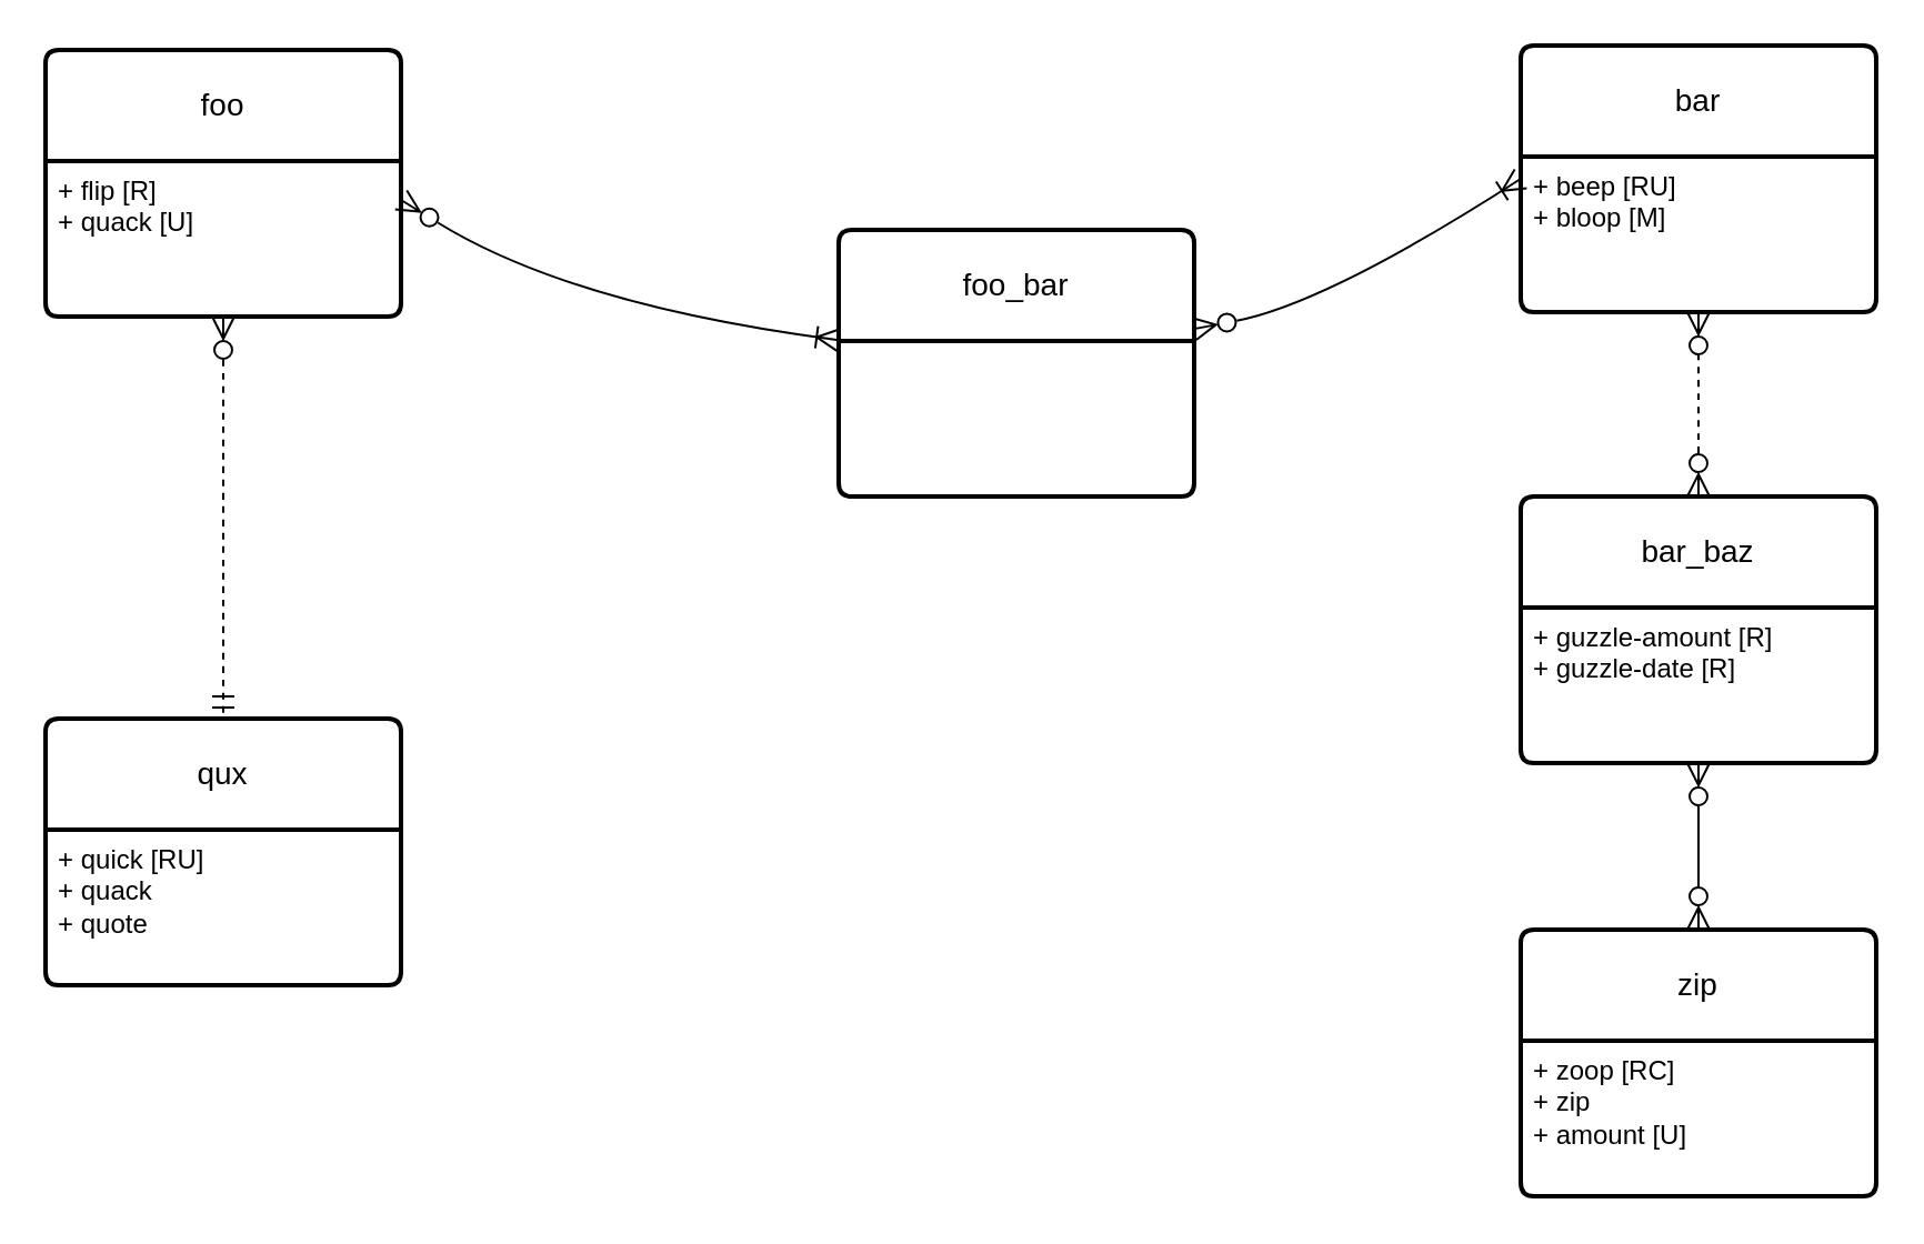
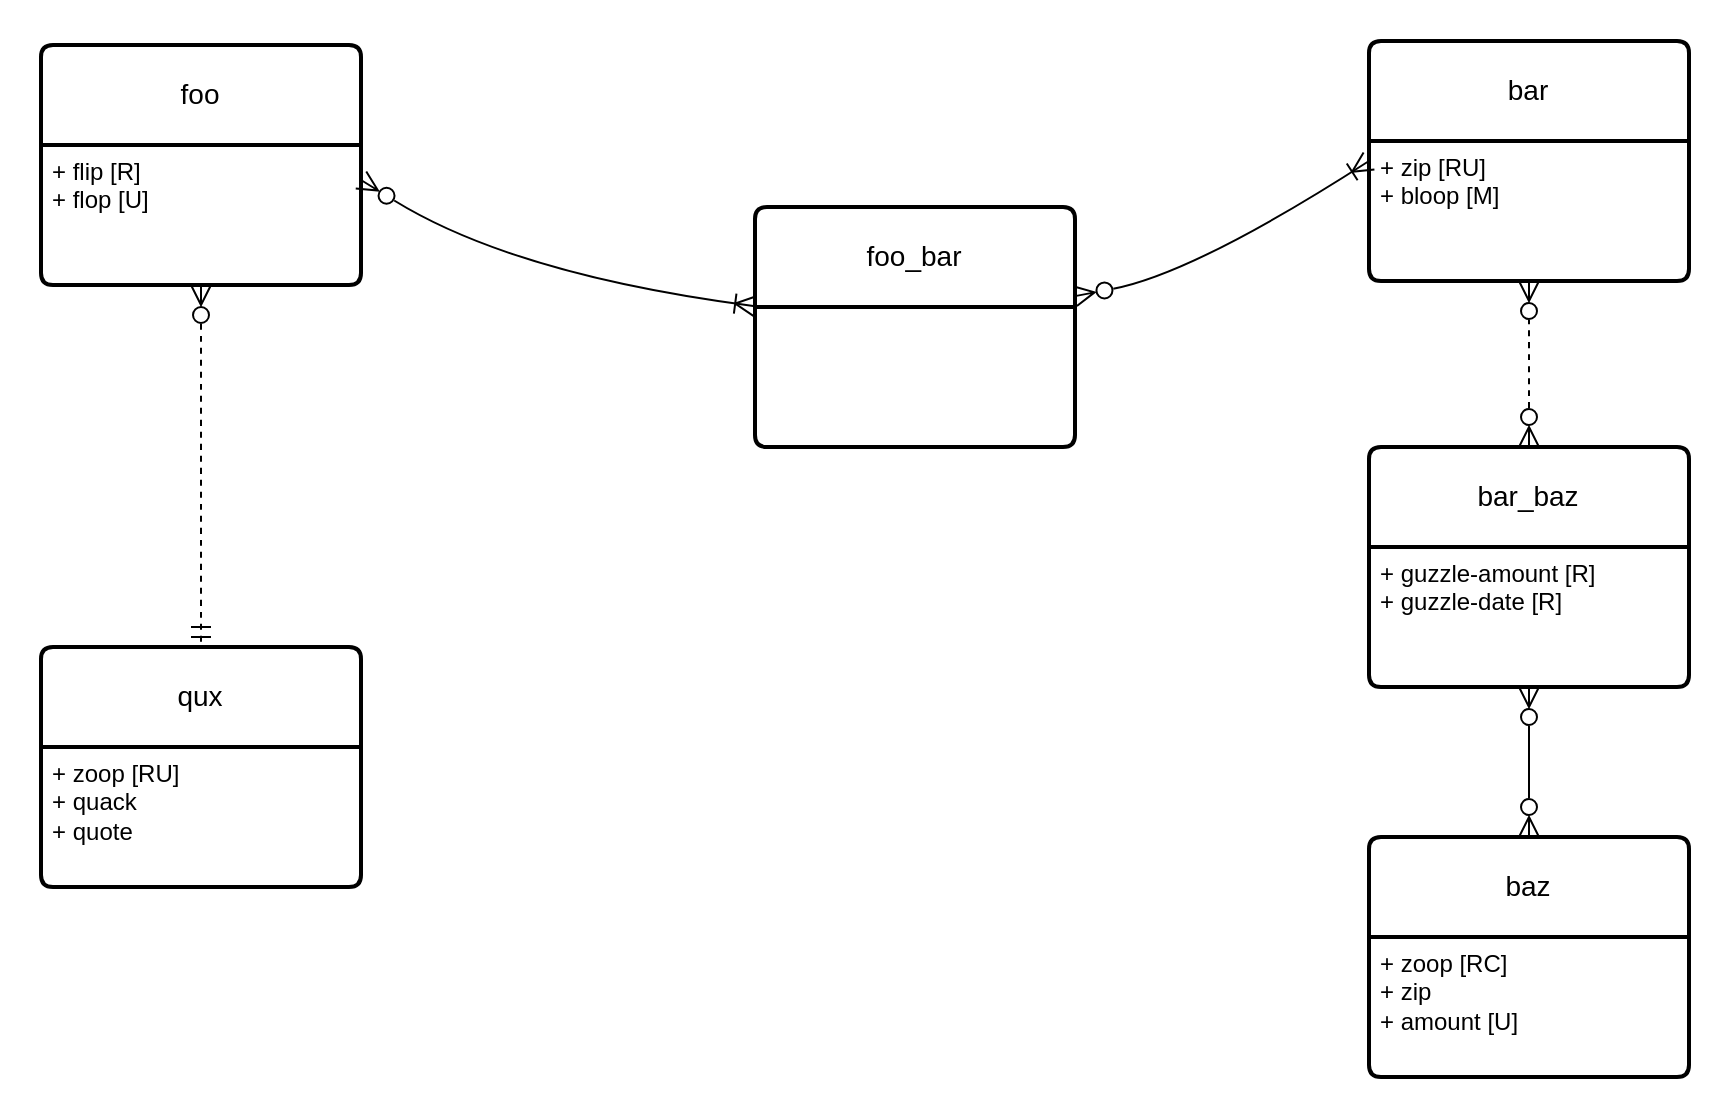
  <mxCell id="0" />
  <mxCell id="1" parent="0" />
  <mxCell id="2" value="foo" style="swimlane;childLayout=stackLayout;horizontal=1;startSize=50;horizontalStack=0;rounded=1;fontSize=14;fontStyle=0;strokeWidth=2;resizeParent=0;resizeLast=1;shadow=0;dashed=0;align=center;arcSize=4;whiteSpace=wrap;html=1;" vertex="1" parent="1"><mxGeometry x="20" y="22" width="160" height="120" as="geometry" /></mxCell>
- <mxCell id="3" value="+ flip [R]&lt;br&gt;+ quack [U]&lt;div&gt;&lt;br/&gt;&lt;/div&gt;" style="align=left;strokeColor=none;fillColor=none;spacingLeft=4;fontSize=12;verticalAlign=top;resizable=0;rotatable=0;part=1;html=1;" vertex="1" parent="2"><mxGeometry y="50" width="160" height="70" as="geometry" /></mxCell>
+ <mxCell id="3" value="+ flip [R]&lt;br&gt;+ flop [U]&lt;div&gt;&lt;br/&gt;&lt;/div&gt;" style="align=left;strokeColor=none;fillColor=none;spacingLeft=4;fontSize=12;verticalAlign=top;resizable=0;rotatable=0;part=1;html=1;" vertex="1" parent="2"><mxGeometry y="50" width="160" height="70" as="geometry" /></mxCell>
  <mxCell id="4" value="bar" style="swimlane;childLayout=stackLayout;horizontal=1;startSize=50;horizontalStack=0;rounded=1;fontSize=14;fontStyle=0;strokeWidth=2;resizeParent=0;resizeLast=1;shadow=0;dashed=0;align=center;arcSize=4;whiteSpace=wrap;html=1;" vertex="1" parent="1"><mxGeometry x="684" y="20" width="160" height="120" as="geometry" /></mxCell>
- <mxCell id="5" value="+ beep [RU]&lt;br&gt;+ bloop [M]&lt;div&gt;&lt;br/&gt;&lt;/div&gt;" style="align=left;strokeColor=none;fillColor=none;spacingLeft=4;fontSize=12;verticalAlign=top;resizable=0;rotatable=0;part=1;html=1;" vertex="1" parent="4"><mxGeometry y="50" width="160" height="70" as="geometry" /></mxCell>
- <mxCell id="6" value="zip" style="swimlane;childLayout=stackLayout;horizontal=1;startSize=50;horizontalStack=0;rounded=1;fontSize=14;fontStyle=0;strokeWidth=2;resizeParent=0;resizeLast=1;shadow=0;dashed=0;align=center;arcSize=4;whiteSpace=wrap;html=1;" vertex="1" parent="1"><mxGeometry x="684" y="418" width="160" height="120" as="geometry" /></mxCell>
+ <mxCell id="5" value="+ zip [RU]&lt;br&gt;+ bloop [M]&lt;div&gt;&lt;br/&gt;&lt;/div&gt;" style="align=left;strokeColor=none;fillColor=none;spacingLeft=4;fontSize=12;verticalAlign=top;resizable=0;rotatable=0;part=1;html=1;" vertex="1" parent="4"><mxGeometry y="50" width="160" height="70" as="geometry" /></mxCell>
+ <mxCell id="6" value="baz" style="swimlane;childLayout=stackLayout;horizontal=1;startSize=50;horizontalStack=0;rounded=1;fontSize=14;fontStyle=0;strokeWidth=2;resizeParent=0;resizeLast=1;shadow=0;dashed=0;align=center;arcSize=4;whiteSpace=wrap;html=1;" vertex="1" parent="1"><mxGeometry x="684" y="418" width="160" height="120" as="geometry" /></mxCell>
  <mxCell id="7" value="+ zoop [RC]&lt;br&gt;+ zip&lt;br&gt;+ amount [U]" style="align=left;strokeColor=none;fillColor=none;spacingLeft=4;fontSize=12;verticalAlign=top;resizable=0;rotatable=0;part=1;html=1;" vertex="1" parent="6"><mxGeometry y="50" width="160" height="70" as="geometry" /></mxCell>
  <mxCell id="8" value="qux" style="swimlane;childLayout=stackLayout;horizontal=1;startSize=50;horizontalStack=0;rounded=1;fontSize=14;fontStyle=0;strokeWidth=2;resizeParent=0;resizeLast=1;shadow=0;dashed=0;align=center;arcSize=4;whiteSpace=wrap;html=1;" vertex="1" parent="1"><mxGeometry x="20" y="323" width="160" height="120" as="geometry" /></mxCell>
- <mxCell id="9" value="+ quick [RU]&amp;nbsp;&lt;br&gt;+ quack&lt;br&gt;+ quote" style="align=left;strokeColor=none;fillColor=none;spacingLeft=4;fontSize=12;verticalAlign=top;resizable=0;rotatable=0;part=1;html=1;" vertex="1" parent="8"><mxGeometry y="50" width="160" height="70" as="geometry" /></mxCell>
+ <mxCell id="9" value="+ zoop [RU]&amp;nbsp;&lt;br&gt;+ quack&lt;br&gt;+ quote" style="align=left;strokeColor=none;fillColor=none;spacingLeft=4;fontSize=12;verticalAlign=top;resizable=0;rotatable=0;part=1;html=1;" vertex="1" parent="8"><mxGeometry y="50" width="160" height="70" as="geometry" /></mxCell>
  <mxCell id="10" style="edgeStyle=none;curved=1;rounded=0;orthogonalLoop=1;jettySize=auto;html=1;entryX=0.5;entryY=0;entryDx=0;entryDy=0;fontSize=12;startSize=8;endSize=8;endArrow=ERmandOne;endFill=0;startArrow=ERzeroToMany;startFill=0;dashed=1;" edge="1" parent="1" source="3" target="8"><mxGeometry relative="1" as="geometry" /></mxCell>
  <mxCell id="11" style="edgeStyle=none;curved=1;rounded=0;orthogonalLoop=1;jettySize=auto;html=1;entryX=0;entryY=0.5;entryDx=0;entryDy=0;fontSize=12;startSize=8;endSize=8;endArrow=ERoneToMany;endFill=0;startArrow=ERzeroToMany;startFill=0;" edge="1" parent="1" source="12" target="4"><mxGeometry relative="1" as="geometry"><Array as="points"><mxPoint x="597" y="136" /></Array></mxGeometry></mxCell>
  <mxCell id="12" value="foo_bar" style="swimlane;childLayout=stackLayout;horizontal=1;startSize=50;horizontalStack=0;rounded=1;fontSize=14;fontStyle=0;strokeWidth=2;resizeParent=0;resizeLast=1;shadow=0;dashed=0;align=center;arcSize=4;whiteSpace=wrap;html=1;" vertex="1" parent="1"><mxGeometry x="377" y="103" width="160" height="120" as="geometry" /></mxCell>
  <mxCell id="13" style="edgeStyle=none;curved=1;rounded=0;orthogonalLoop=1;jettySize=auto;html=1;fontSize=12;startSize=8;endSize=8;endArrow=ERzeroToMany;endFill=0;startArrow=ERzeroToMany;startFill=0;dashed=1;" edge="1" parent="1" source="14" target="5"><mxGeometry relative="1" as="geometry" /></mxCell>
  <mxCell id="14" value="bar_baz" style="swimlane;childLayout=stackLayout;horizontal=1;startSize=50;horizontalStack=0;rounded=1;fontSize=14;fontStyle=0;strokeWidth=2;resizeParent=0;resizeLast=1;shadow=0;dashed=0;align=center;arcSize=4;whiteSpace=wrap;html=1;" vertex="1" parent="1"><mxGeometry x="684" y="223" width="160" height="120" as="geometry" /></mxCell>
  <mxCell id="15" value="+ guzzle-amount [R]&lt;br style=&quot;border-color: var(--border-color);&quot;&gt;+ guzzle-date [R]" style="align=left;strokeColor=none;fillColor=none;spacingLeft=4;fontSize=12;verticalAlign=top;resizable=0;rotatable=0;part=1;html=1;" vertex="1" parent="14"><mxGeometry y="50" width="160" height="70" as="geometry" /></mxCell>
  <mxCell id="16" style="edgeStyle=none;curved=1;rounded=0;orthogonalLoop=1;jettySize=auto;html=1;fontSize=12;startSize=8;endSize=8;endArrow=ERzeroToMany;endFill=0;startArrow=ERzeroToMany;startFill=0;" edge="1" parent="1" source="15" target="6"><mxGeometry relative="1" as="geometry" /></mxCell>
  <mxCell id="17" style="edgeStyle=none;curved=1;rounded=0;orthogonalLoop=1;jettySize=auto;html=1;entryX=1;entryY=0.25;entryDx=0;entryDy=0;fontSize=12;startSize=8;endSize=8;startArrow=ERoneToMany;startFill=0;endArrow=ERzeroToMany;endFill=0;" edge="1" parent="1" source="12" target="3"><mxGeometry relative="1" as="geometry"><Array as="points"><mxPoint x="257" y="137" /></Array></mxGeometry></mxCell>
